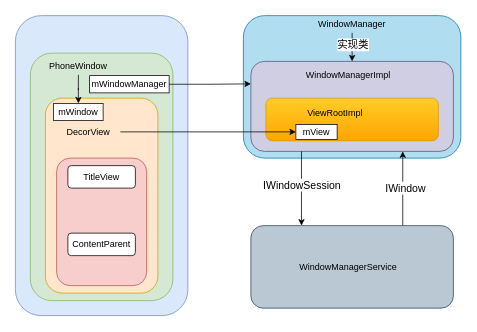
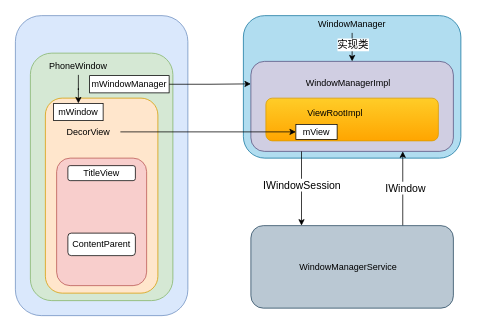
  <mxCell id="0" />
  <mxCell id="1" parent="0" />
  <mxCell id="2" value="" style="rounded=1;whiteSpace=wrap;html=1;fillColor=#dae8fc;strokeColor=#6c8ebf;" vertex="1" parent="1"><mxGeometry x="20" y="20" width="230" height="400" as="geometry" /></mxCell>
  <mxCell id="3" value="" style="rounded=1;whiteSpace=wrap;html=1;fillColor=#d5e8d4;strokeColor=#82b366;" vertex="1" parent="1"><mxGeometry x="40" y="70" width="190" height="330" as="geometry" /></mxCell>
  <mxCell id="4" value="PhoneWindow" style="rounded=0;whiteSpace=wrap;html=1;fillColor=none;strokeColor=none;" vertex="1" parent="1"><mxGeometry x="44" y="74" width="120" height="25" as="geometry" /></mxCell>
  <mxCell id="5" value="" style="rounded=1;whiteSpace=wrap;html=1;fillColor=#ffe6cc;strokeColor=#d79b00;" vertex="1" parent="1"><mxGeometry x="60" y="130" width="150" height="260" as="geometry" /></mxCell>
  <mxCell id="6" value="DecorView" style="rounded=0;whiteSpace=wrap;html=1;fillColor=none;strokeColor=none;" vertex="1" parent="1"><mxGeometry x="75" y="160" width="85" height="30" as="geometry" /></mxCell>
  <mxCell id="7" value="" style="rounded=1;whiteSpace=wrap;html=1;fillColor=#f8cecc;strokeColor=#b85450;" vertex="1" parent="1"><mxGeometry x="75" y="210" width="120" height="170" as="geometry" /></mxCell>
- <mxCell id="8" value="TitleView" style="rounded=1;whiteSpace=wrap;html=1;" vertex="1" parent="1"><mxGeometry x="90" y="220" width="90" height="30" as="geometry" /></mxCell>
+ <mxCell id="8" value="TitleView" style="rounded=1;whiteSpace=wrap;html=1;" vertex="1" parent="1"><mxGeometry x="90" y="220" width="90" height="20" as="geometry" /></mxCell>
  <mxCell id="9" value="ContentParent" style="rounded=1;whiteSpace=wrap;html=1;" vertex="1" parent="1"><mxGeometry x="90" y="310" width="90" height="30" as="geometry" /></mxCell>
  <mxCell id="10" value="mWindow" style="rounded=0;whiteSpace=wrap;html=1;" vertex="1" parent="1"><mxGeometry x="71" y="137" width="66" height="23" as="geometry" /></mxCell>
  <mxCell id="11" style="edgeStyle=orthogonalEdgeStyle;rounded=0;orthogonalLoop=1;jettySize=auto;html=1;" edge="1" parent="1" source="4" target="10"><mxGeometry relative="1" as="geometry" /></mxCell>
  <mxCell id="12" value="" style="rounded=1;whiteSpace=wrap;html=1;fillColor=#b1ddf0;strokeColor=#10739e;" vertex="1" parent="1"><mxGeometry x="324" y="20" width="290" height="190" as="geometry" /></mxCell>
  <mxCell id="13" value="" style="edgeStyle=orthogonalEdgeStyle;rounded=0;orthogonalLoop=1;jettySize=auto;html=1;" edge="1" parent="1" source="15" target="22"><mxGeometry relative="1" as="geometry" /></mxCell>
  <mxCell id="14" value="&lt;font style=&quot;font-size: 14px;&quot;&gt;实现类&lt;/font&gt;" style="edgeLabel;html=1;align=center;verticalAlign=middle;resizable=0;points=[];" vertex="1" connectable="0" parent="13"><mxGeometry x="-0.076" relative="1" as="geometry"><mxPoint y="-4" as="offset" /></mxGeometry></mxCell>
  <mxCell id="15" value="WindowManager" style="rounded=0;whiteSpace=wrap;html=1;fillColor=none;strokeColor=none;" vertex="1" parent="1"><mxGeometry x="394" y="20" width="150" height="23" as="geometry" /></mxCell>
  <mxCell id="16" style="edgeStyle=orthogonalEdgeStyle;rounded=0;orthogonalLoop=1;jettySize=auto;html=1;exitX=0.75;exitY=0;exitDx=0;exitDy=0;entryX=0.75;entryY=1;entryDx=0;entryDy=0;" edge="1" parent="1" source="18" target="22"><mxGeometry relative="1" as="geometry" /></mxCell>
  <mxCell id="17" value="&lt;font style=&quot;font-size: 14px;&quot;&gt;IWindow&lt;/font&gt;" style="edgeLabel;html=1;align=center;verticalAlign=middle;resizable=0;points=[];" vertex="1" connectable="0" parent="16"><mxGeometry x="0.04" y="-3" relative="1" as="geometry"><mxPoint as="offset" /></mxGeometry></mxCell>
  <mxCell id="18" value="" style="rounded=1;whiteSpace=wrap;html=1;fillColor=#bac8d3;strokeColor=#23445d;" vertex="1" parent="1"><mxGeometry x="334" y="300" width="270" height="110" as="geometry" /></mxCell>
  <mxCell id="19" value="WindowManagerService" style="rounded=0;whiteSpace=wrap;html=1;fillColor=none;strokeColor=none;" vertex="1" parent="1"><mxGeometry x="389" y="340" width="150" height="30" as="geometry" /></mxCell>
  <mxCell id="20" style="edgeStyle=orthogonalEdgeStyle;rounded=0;orthogonalLoop=1;jettySize=auto;html=1;entryX=0;entryY=0.25;entryDx=0;entryDy=0;" edge="1" parent="1" source="21" target="22"><mxGeometry relative="1" as="geometry" /></mxCell>
  <mxCell id="21" value="mWindowManager" style="rounded=0;whiteSpace=wrap;html=1;" vertex="1" parent="1"><mxGeometry x="119" y="100" width="106" height="23" as="geometry" /></mxCell>
  <mxCell id="22" value="" style="rounded=1;whiteSpace=wrap;html=1;fillColor=#d0cee2;strokeColor=#56517e;" vertex="1" parent="1"><mxGeometry x="334" y="81" width="270" height="120" as="geometry" /></mxCell>
- <mxCell id="23" value="WindowManagerImpl" style="rounded=0;whiteSpace=wrap;html=1;fillColor=none;strokeColor=none;" vertex="1" parent="1"><mxGeometry x="394" y="85" width="140" height="30" as="geometry" /></mxCell>
+ <mxCell id="23" value="WindowManagerImpl" style="rounded=0;whiteSpace=wrap;html=1;fillColor=none;strokeColor=none;" vertex="1" parent="1"><mxGeometry x="394" y="95" width="140" height="30" as="geometry" /></mxCell>
  <mxCell id="24" value="" style="rounded=1;whiteSpace=wrap;html=1;fillColor=#ffcd28;strokeColor=#d79b00;gradientColor=#ffa500;" vertex="1" parent="1"><mxGeometry x="354" y="130" width="230" height="57" as="geometry" /></mxCell>
  <mxCell id="25" value="ViewRootImpl" style="rounded=0;whiteSpace=wrap;html=1;fillColor=none;strokeColor=none;" vertex="1" parent="1"><mxGeometry x="389" y="137" width="115" height="25" as="geometry" /></mxCell>
  <mxCell id="26" value="mView" style="rounded=0;whiteSpace=wrap;html=1;" vertex="1" parent="1"><mxGeometry x="394" y="165" width="55" height="20" as="geometry" /></mxCell>
  <mxCell id="27" style="edgeStyle=orthogonalEdgeStyle;rounded=0;orthogonalLoop=1;jettySize=auto;html=1;entryX=0;entryY=0.5;entryDx=0;entryDy=0;" edge="1" parent="1" source="6" target="26"><mxGeometry relative="1" as="geometry" /></mxCell>
  <mxCell id="28" style="edgeStyle=orthogonalEdgeStyle;rounded=0;orthogonalLoop=1;jettySize=auto;html=1;exitX=0.25;exitY=1;exitDx=0;exitDy=0;entryX=0.25;entryY=0;entryDx=0;entryDy=0;" edge="1" parent="1" source="22" target="18"><mxGeometry relative="1" as="geometry" /></mxCell>
  <mxCell id="29" value="&lt;font style=&quot;font-size: 14px;&quot;&gt;IWindowSession&lt;/font&gt;" style="edgeLabel;html=1;align=center;verticalAlign=middle;resizable=0;points=[];" vertex="1" connectable="0" parent="28"><mxGeometry x="-0.12" relative="1" as="geometry"><mxPoint as="offset" /></mxGeometry></mxCell>
